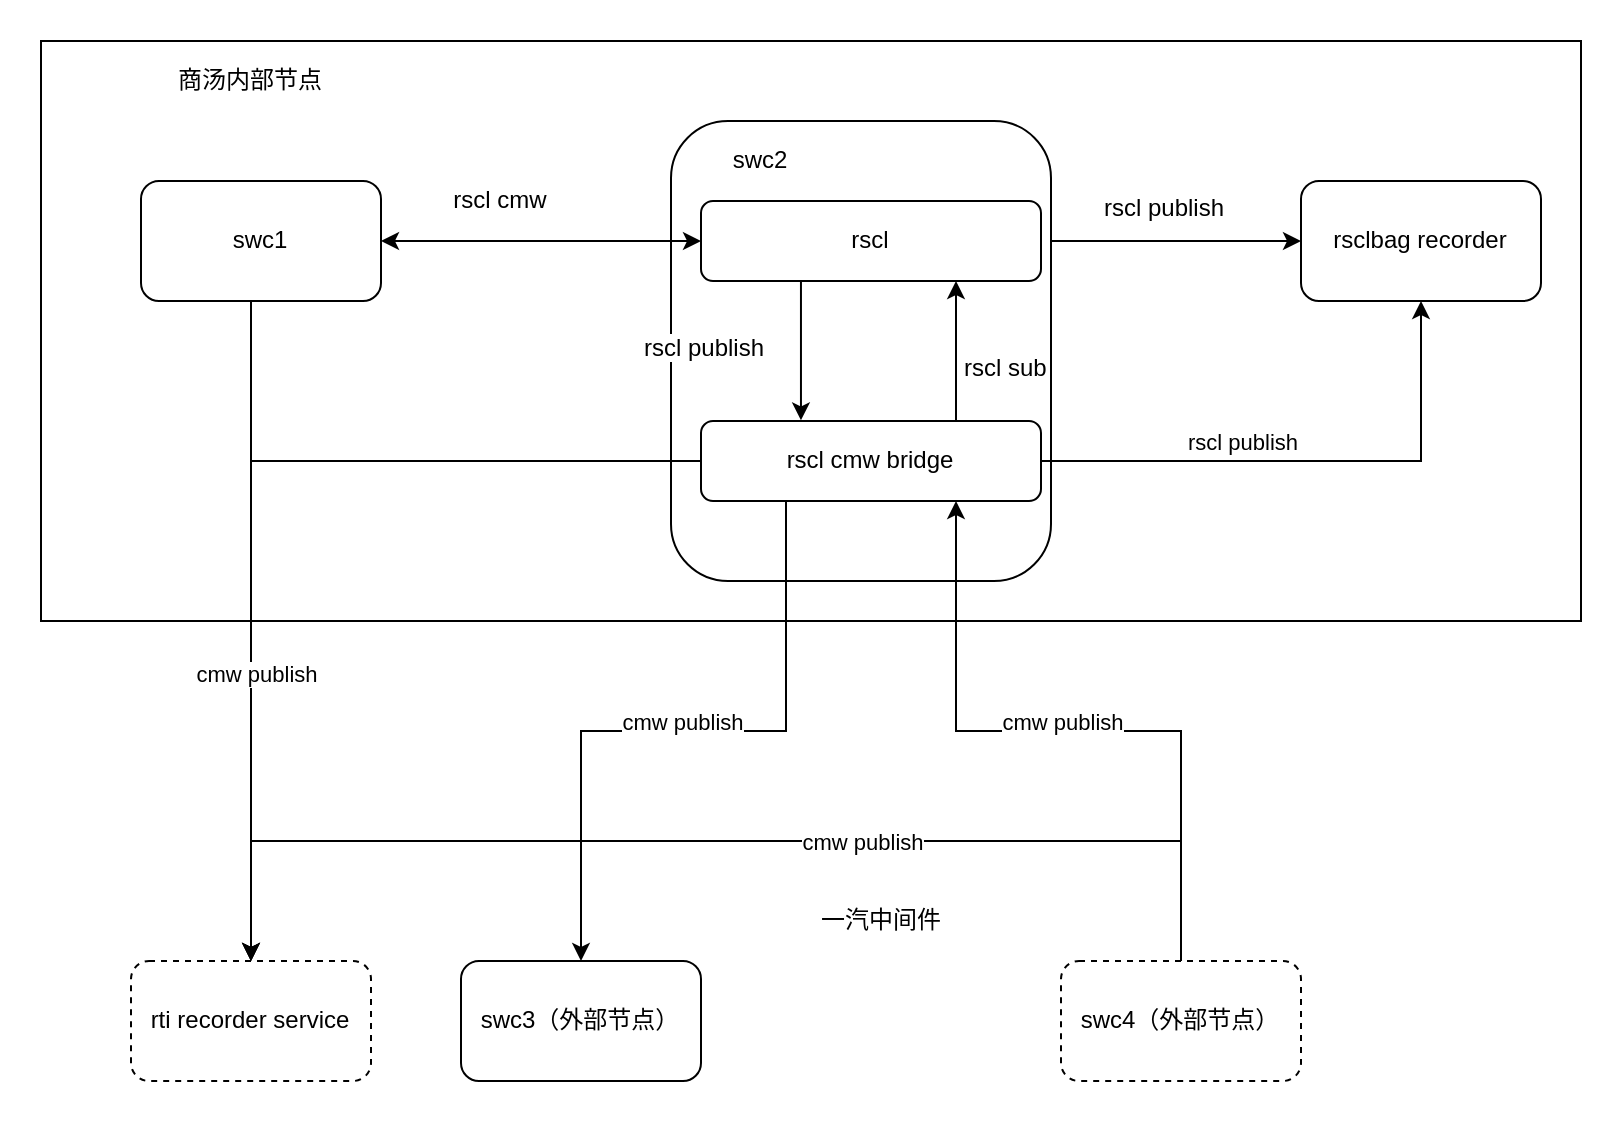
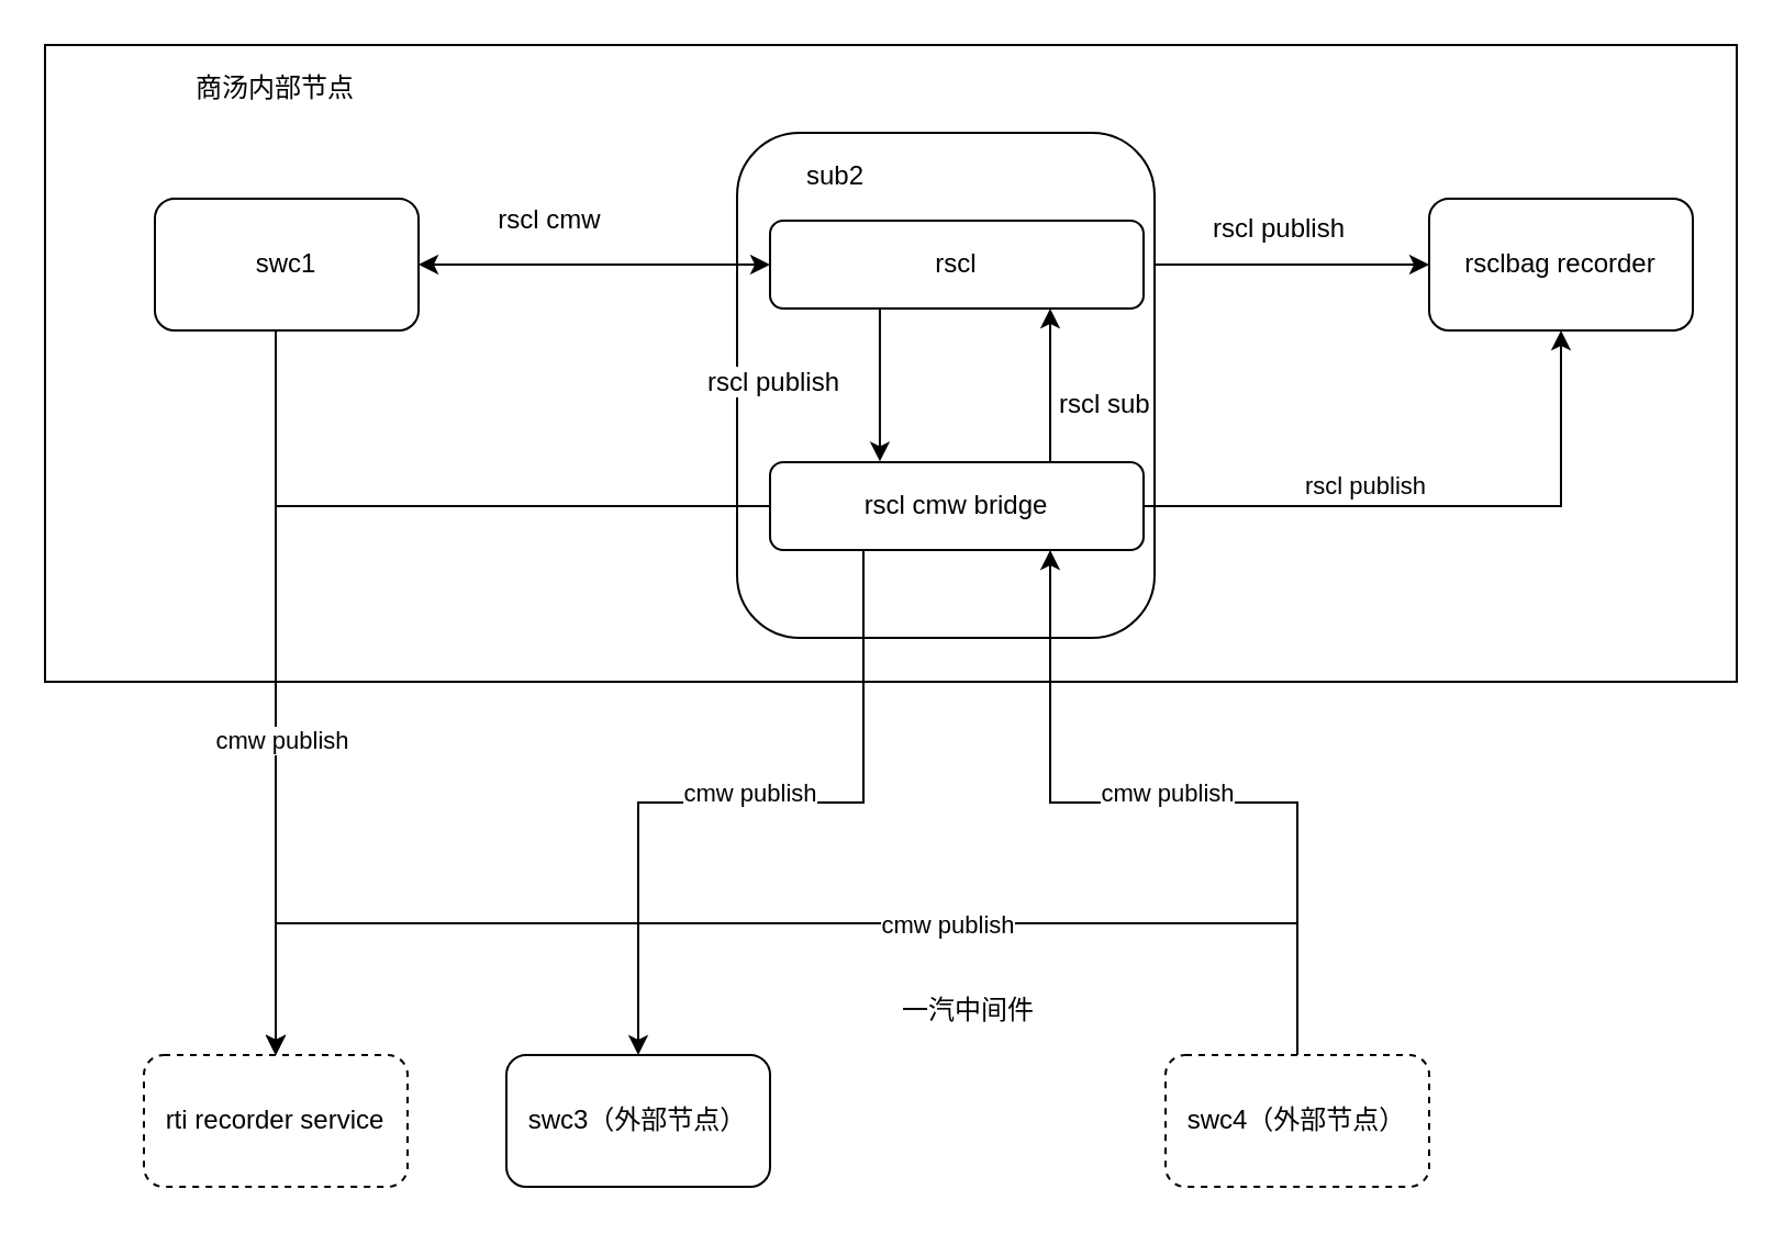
  <mxCell id="0" />
  <mxCell id="1" parent="0" />
  <mxCell id="2" value="" style="rounded=0;whiteSpace=wrap;html=1;" vertex="1" parent="1"><mxGeometry x="20" y="20" width="770" height="290" as="geometry" /></mxCell>
  <mxCell id="3" style="edgeStyle=orthogonalEdgeStyle;rounded=0;orthogonalLoop=1;jettySize=auto;html=1;exitX=0.5;exitY=1;exitDx=0;exitDy=0;entryX=0.5;entryY=0;entryDx=0;entryDy=0;" edge="1" parent="1" source="4" target="26"><mxGeometry relative="1" as="geometry"><Array as="points"><mxPoint x="125" y="150" /></Array></mxGeometry></mxCell>
  <mxCell id="4" value="swc1" style="rounded=1;whiteSpace=wrap;html=1;" vertex="1" parent="1"><mxGeometry x="70" y="90" width="120" height="60" as="geometry" /></mxCell>
  <mxCell id="5" style="edgeStyle=orthogonalEdgeStyle;rounded=0;orthogonalLoop=1;jettySize=auto;html=1;entryX=0;entryY=0.5;entryDx=0;entryDy=0;exitX=1;exitY=0.5;exitDx=0;exitDy=0;" edge="1" parent="1" source="14" target="9"><mxGeometry relative="1" as="geometry" /></mxCell>
  <mxCell id="6" value="" style="rounded=1;whiteSpace=wrap;html=1;" vertex="1" parent="1"><mxGeometry x="335" y="60" width="190" height="230" as="geometry" /></mxCell>
  <mxCell id="7" value="" style="endArrow=classic;startArrow=classic;html=1;exitX=1;exitY=0.5;exitDx=0;exitDy=0;" edge="1" parent="1" source="4"><mxGeometry width="50" height="50" relative="1" as="geometry"><mxPoint x="90" y="300" as="sourcePoint" /><mxPoint x="350" y="120" as="targetPoint" /></mxGeometry></mxCell>
  <mxCell id="8" value="rscl cmw" style="text;html=1;strokeColor=none;fillColor=none;align=center;verticalAlign=middle;whiteSpace=wrap;rounded=0;" vertex="1" parent="1"><mxGeometry x="210" y="90" width="80" height="20" as="geometry" /></mxCell>
  <mxCell id="9" value="rsclbag recorder" style="rounded=1;whiteSpace=wrap;html=1;" vertex="1" parent="1"><mxGeometry x="650" y="90" width="120" height="60" as="geometry" /></mxCell>
  <mxCell id="10" value="swc3（外部节点）" style="rounded=1;whiteSpace=wrap;html=1;" vertex="1" parent="1"><mxGeometry x="230" y="480" width="120" height="60" as="geometry" /></mxCell>
  <mxCell id="11" value="一汽中间件" style="text;html=1;align=center;verticalAlign=middle;resizable=0;points=[];autosize=1;strokeColor=none;" vertex="1" parent="1"><mxGeometry x="400" y="450" width="80" height="20" as="geometry" /></mxCell>
  <mxCell id="12" value="商汤内部节点" style="text;html=1;strokeColor=none;fillColor=none;align=center;verticalAlign=middle;whiteSpace=wrap;rounded=0;" vertex="1" parent="1"><mxGeometry x="60" y="30" width="130" height="20" as="geometry" /></mxCell>
  <mxCell id="13" style="edgeStyle=orthogonalEdgeStyle;rounded=0;orthogonalLoop=1;jettySize=auto;html=1;entryX=0.294;entryY=-0.008;entryDx=0;entryDy=0;exitX=0.294;exitY=0.929;exitDx=0;exitDy=0;exitPerimeter=0;entryPerimeter=0;" edge="1" parent="1" source="14" target="22"><mxGeometry relative="1" as="geometry"><Array as="points" /></mxGeometry></mxCell>
  <mxCell id="14" value="rscl" style="rounded=1;whiteSpace=wrap;html=1;" vertex="1" parent="1"><mxGeometry x="350" y="100" width="170" height="40" as="geometry" /></mxCell>
  <mxCell id="15" style="edgeStyle=orthogonalEdgeStyle;rounded=0;orthogonalLoop=1;jettySize=auto;html=1;exitX=0.25;exitY=1;exitDx=0;exitDy=0;" edge="1" parent="1" source="22" target="10"><mxGeometry relative="1" as="geometry" /></mxCell>
  <mxCell id="16" value="cmw publish" style="edgeLabel;html=1;align=center;verticalAlign=middle;resizable=0;points=[];" vertex="1" connectable="0" parent="15"><mxGeometry x="0.053" y="8" relative="1" as="geometry"><mxPoint x="8" y="-13" as="offset" /></mxGeometry></mxCell>
  <mxCell id="17" style="edgeStyle=orthogonalEdgeStyle;rounded=0;orthogonalLoop=1;jettySize=auto;html=1;entryX=0.5;entryY=0;entryDx=0;entryDy=0;" edge="1" parent="1" source="22" target="26"><mxGeometry relative="1" as="geometry"><mxPoint x="130" y="480" as="targetPoint" /><Array as="points"><mxPoint x="125" y="230" /></Array></mxGeometry></mxCell>
  <mxCell id="18" value="cmw publish" style="edgeLabel;html=1;align=center;verticalAlign=middle;resizable=0;points=[];" vertex="1" connectable="0" parent="17"><mxGeometry x="0.392" y="2" relative="1" as="geometry"><mxPoint as="offset" /></mxGeometry></mxCell>
  <mxCell id="19" style="edgeStyle=orthogonalEdgeStyle;rounded=0;orthogonalLoop=1;jettySize=auto;html=1;exitX=0.75;exitY=0;exitDx=0;exitDy=0;entryX=0.75;entryY=1;entryDx=0;entryDy=0;" edge="1" parent="1" source="22" target="14"><mxGeometry relative="1" as="geometry" /></mxCell>
  <mxCell id="20" style="edgeStyle=orthogonalEdgeStyle;rounded=0;orthogonalLoop=1;jettySize=auto;html=1;exitX=1;exitY=0.5;exitDx=0;exitDy=0;entryX=0.5;entryY=1;entryDx=0;entryDy=0;" edge="1" parent="1" source="22" target="9"><mxGeometry relative="1" as="geometry" /></mxCell>
  <mxCell id="21" value="rscl publish" style="edgeLabel;html=1;align=center;verticalAlign=middle;resizable=0;points=[];" vertex="1" connectable="0" parent="20"><mxGeometry x="-0.056" relative="1" as="geometry"><mxPoint x="-27" y="-10" as="offset" /></mxGeometry></mxCell>
  <mxCell id="22" value="rscl cmw bridge" style="rounded=1;whiteSpace=wrap;html=1;" vertex="1" parent="1"><mxGeometry x="350" y="210" width="170" height="40" as="geometry" /></mxCell>
- <mxCell id="23" value="swc2" style="text;html=1;strokeColor=none;fillColor=none;align=center;verticalAlign=middle;whiteSpace=wrap;rounded=0;" vertex="1" parent="1"><mxGeometry x="360" y="70" width="40" height="20" as="geometry" /></mxCell>
+ <mxCell id="23" value="sub2" style="text;html=1;strokeColor=none;fillColor=none;align=center;verticalAlign=middle;whiteSpace=wrap;rounded=0;" vertex="1" parent="1"><mxGeometry x="360" y="70" width="40" height="20" as="geometry" /></mxCell>
  <mxCell id="24" value="&lt;span style=&quot;color: rgb(0 , 0 , 0) ; font-family: &amp;#34;helvetica&amp;#34; ; font-size: 12px ; font-style: normal ; font-weight: 400 ; letter-spacing: normal ; text-align: center ; text-indent: 0px ; text-transform: none ; word-spacing: 0px ; background-color: rgb(255 , 255 , 255) ; display: inline ; float: none&quot;&gt;rscl publish&lt;/span&gt;" style="text;whiteSpace=wrap;html=1;" vertex="1" parent="1"><mxGeometry x="320" y="160" width="80" height="30" as="geometry" /></mxCell>
  <mxCell id="25" value="&lt;span style=&quot;color: rgb(0 , 0 , 0) ; font-family: &amp;#34;helvetica&amp;#34; ; font-size: 12px ; font-style: normal ; font-weight: 400 ; letter-spacing: normal ; text-align: center ; text-indent: 0px ; text-transform: none ; word-spacing: 0px ; background-color: rgb(255 , 255 , 255) ; display: inline ; float: none&quot;&gt;rscl publish&lt;/span&gt;" style="text;whiteSpace=wrap;html=1;" vertex="1" parent="1"><mxGeometry x="550" y="90" width="80" height="30" as="geometry" /></mxCell>
  <mxCell id="26" value="rti recorder service" style="rounded=1;whiteSpace=wrap;html=1;dashed=1;" vertex="1" parent="1"><mxGeometry x="65" y="480" width="120" height="60" as="geometry" /></mxCell>
  <mxCell id="27" value="&lt;span style=&quot;color: rgb(0 , 0 , 0) ; font-family: &amp;quot;helvetica&amp;quot; ; font-size: 12px ; font-style: normal ; font-weight: 400 ; letter-spacing: normal ; text-align: center ; text-indent: 0px ; text-transform: none ; word-spacing: 0px ; background-color: rgb(255 , 255 , 255) ; display: inline ; float: none&quot;&gt;rscl sub&lt;/span&gt;" style="text;whiteSpace=wrap;html=1;" vertex="1" parent="1"><mxGeometry x="480" y="170" width="84" height="30" as="geometry" /></mxCell>
  <mxCell id="28" style="edgeStyle=orthogonalEdgeStyle;rounded=0;orthogonalLoop=1;jettySize=auto;html=1;exitX=0.5;exitY=0;exitDx=0;exitDy=0;entryX=0.75;entryY=1;entryDx=0;entryDy=0;" edge="1" parent="1" source="32" target="22"><mxGeometry relative="1" as="geometry" /></mxCell>
  <mxCell id="29" value="cmw publish" style="edgeLabel;html=1;align=center;verticalAlign=middle;resizable=0;points=[];" vertex="1" connectable="0" parent="28"><mxGeometry x="-0.531" y="-2" relative="1" as="geometry"><mxPoint x="-62" y="-40" as="offset" /></mxGeometry></mxCell>
  <mxCell id="30" style="edgeStyle=orthogonalEdgeStyle;rounded=0;orthogonalLoop=1;jettySize=auto;html=1;exitX=0.5;exitY=0;exitDx=0;exitDy=0;entryX=0.5;entryY=0;entryDx=0;entryDy=0;" edge="1" parent="1" source="32" target="26"><mxGeometry relative="1" as="geometry"><Array as="points"><mxPoint x="590" y="420" /><mxPoint x="125" y="420" /></Array></mxGeometry></mxCell>
  <mxCell id="31" value="cmw publish" style="edgeLabel;html=1;align=center;verticalAlign=middle;resizable=0;points=[];" vertex="1" connectable="0" parent="30"><mxGeometry x="-0.319" y="-7" relative="1" as="geometry"><mxPoint x="-21" y="7" as="offset" /></mxGeometry></mxCell>
  <mxCell id="32" value="swc4（外部节点）" style="rounded=1;whiteSpace=wrap;html=1;dashed=1;" vertex="1" parent="1"><mxGeometry x="530" y="480" width="120" height="60" as="geometry" /></mxCell>
